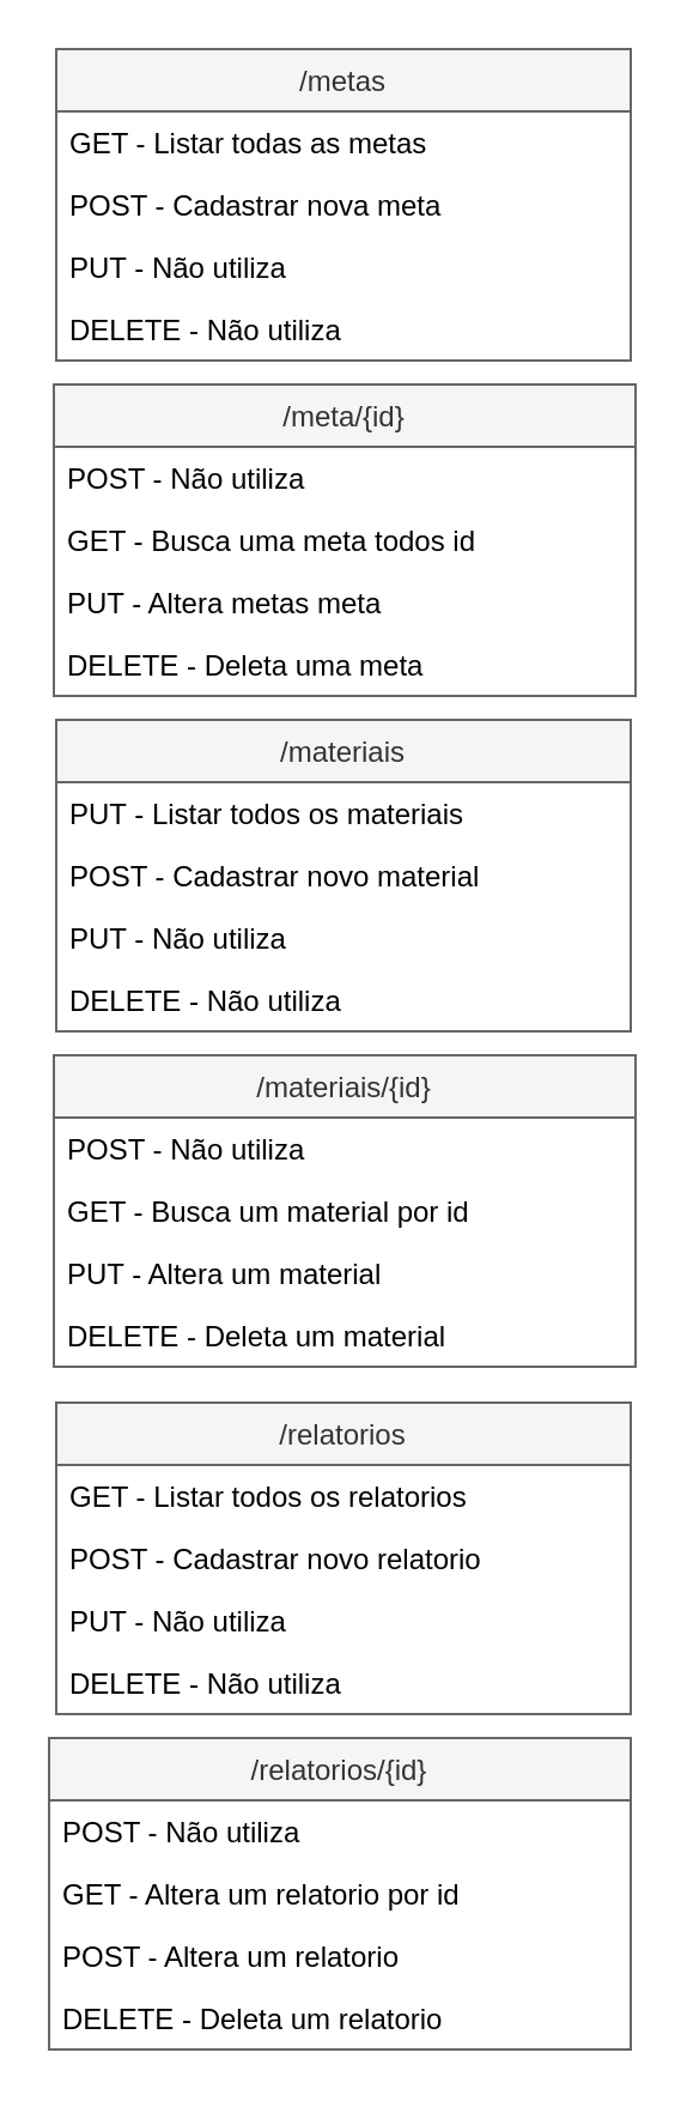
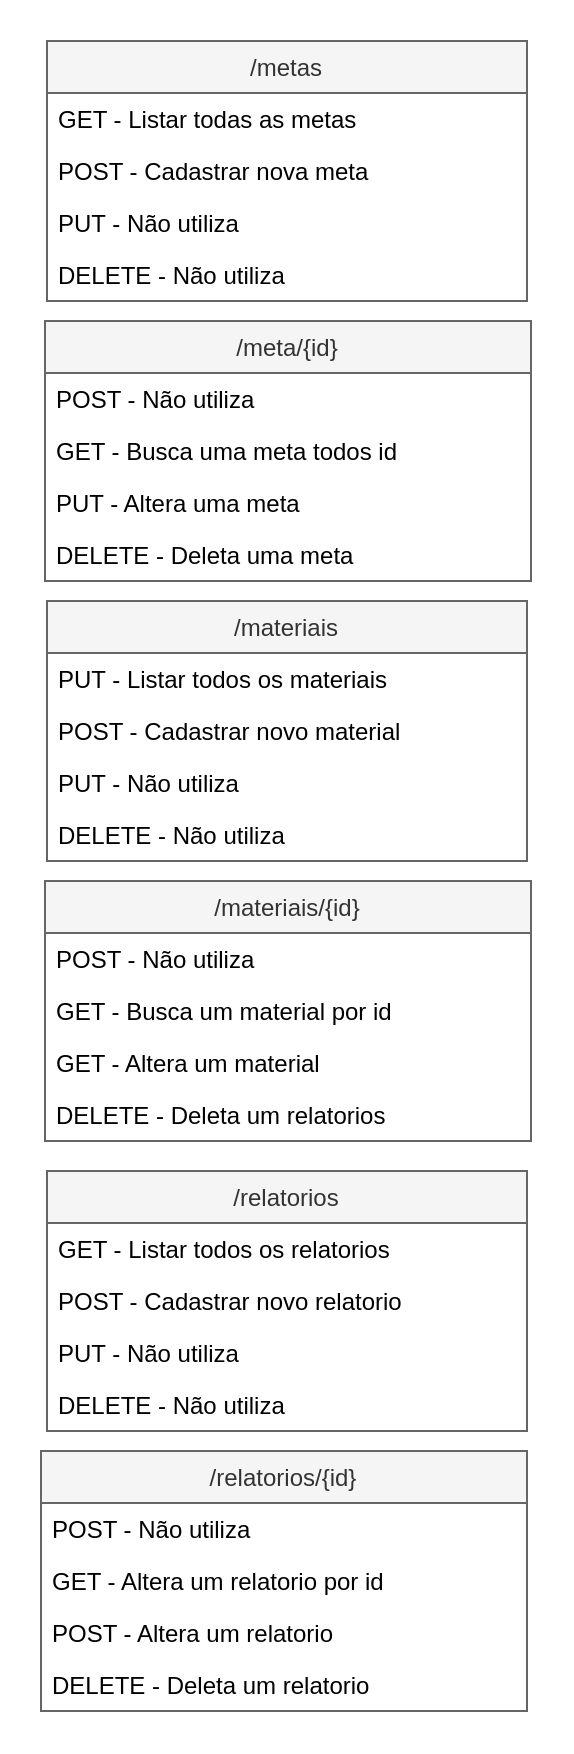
  <mxCell id="0" />
  <mxCell id="1" parent="0" />
  <mxCell id="2" value="/metas" style="swimlane;fontStyle=0;align=center;verticalAlign=top;childLayout=stackLayout;horizontal=1;startSize=26;horizontalStack=0;resizeParent=1;resizeLast=0;collapsible=1;marginBottom=0;rounded=0;shadow=0;strokeWidth=1;fillColor=#f5f5f5;fontColor=#333333;strokeColor=#666666;" parent="1" vertex="1"><mxGeometry x="23" y="20" width="240" height="130" as="geometry"><mxRectangle x="230" y="140" width="160" height="26" as="alternateBounds" /></mxGeometry></mxCell>
  <mxCell id="3" value="GET - Listar todas as metas" style="text;align=left;verticalAlign=top;spacingLeft=4;spacingRight=4;overflow=hidden;rotatable=0;points=[[0,0.5],[1,0.5]];portConstraint=eastwest;" parent="2" vertex="1"><mxGeometry y="26" width="240" height="26" as="geometry" /></mxCell>
  <mxCell id="4" value="POST - Cadastrar nova meta" style="text;align=left;verticalAlign=top;spacingLeft=4;spacingRight=4;overflow=hidden;rotatable=0;points=[[0,0.5],[1,0.5]];portConstraint=eastwest;rounded=0;shadow=0;html=0;" parent="2" vertex="1"><mxGeometry y="52" width="240" height="26" as="geometry" /></mxCell>
  <mxCell id="5" value="PUT - Não utiliza" style="text;align=left;verticalAlign=top;spacingLeft=4;spacingRight=4;overflow=hidden;rotatable=0;points=[[0,0.5],[1,0.5]];portConstraint=eastwest;rounded=0;shadow=0;html=0;" parent="2" vertex="1"><mxGeometry y="78" width="240" height="26" as="geometry" /></mxCell>
  <mxCell id="6" value="DELETE - Não utiliza" style="text;align=left;verticalAlign=top;spacingLeft=4;spacingRight=4;overflow=hidden;rotatable=0;points=[[0,0.5],[1,0.5]];portConstraint=eastwest;rounded=0;shadow=0;html=0;" parent="2" vertex="1"><mxGeometry y="104" width="240" height="26" as="geometry" /></mxCell>
  <mxCell id="7" value="/meta/{id}" style="swimlane;fontStyle=0;align=center;verticalAlign=top;childLayout=stackLayout;horizontal=1;startSize=26;horizontalStack=0;resizeParent=1;resizeLast=0;collapsible=1;marginBottom=0;rounded=0;shadow=0;strokeWidth=1;fillColor=#f5f5f5;strokeColor=#666666;fontColor=#333333;" parent="1" vertex="1"><mxGeometry x="22" y="160" width="243" height="130" as="geometry"><mxRectangle x="508" y="120" width="160" height="26" as="alternateBounds" /></mxGeometry></mxCell>
  <mxCell id="8" value="POST - Não utiliza" style="text;align=left;verticalAlign=top;spacingLeft=4;spacingRight=4;overflow=hidden;rotatable=0;points=[[0,0.5],[1,0.5]];portConstraint=eastwest;rounded=0;shadow=0;html=0;" parent="7" vertex="1"><mxGeometry y="26" width="243" height="26" as="geometry" /></mxCell>
  <mxCell id="9" value="GET - Busca uma meta todos id" style="text;align=left;verticalAlign=top;spacingLeft=4;spacingRight=4;overflow=hidden;rotatable=0;points=[[0,0.5],[1,0.5]];portConstraint=eastwest;rounded=0;shadow=0;html=0;" parent="7" vertex="1"><mxGeometry y="52" width="243" height="26" as="geometry" /></mxCell>
- <mxCell id="10" value="PUT - Altera metas meta" style="text;align=left;verticalAlign=top;spacingLeft=4;spacingRight=4;overflow=hidden;rotatable=0;points=[[0,0.5],[1,0.5]];portConstraint=eastwest;rounded=0;shadow=0;html=0;" parent="7" vertex="1"><mxGeometry y="78" width="243" height="26" as="geometry" /></mxCell>
+ <mxCell id="10" value="PUT - Altera uma meta" style="text;align=left;verticalAlign=top;spacingLeft=4;spacingRight=4;overflow=hidden;rotatable=0;points=[[0,0.5],[1,0.5]];portConstraint=eastwest;rounded=0;shadow=0;html=0;" parent="7" vertex="1"><mxGeometry y="78" width="243" height="26" as="geometry" /></mxCell>
  <mxCell id="11" value="DELETE - Deleta uma meta" style="text;align=left;verticalAlign=top;spacingLeft=4;spacingRight=4;overflow=hidden;rotatable=0;points=[[0,0.5],[1,0.5]];portConstraint=eastwest;" parent="7" vertex="1"><mxGeometry y="104" width="243" height="26" as="geometry" /></mxCell>
  <mxCell id="12" value="/materiais" style="swimlane;fontStyle=0;align=center;verticalAlign=top;childLayout=stackLayout;horizontal=1;startSize=26;horizontalStack=0;resizeParent=1;resizeLast=0;collapsible=1;marginBottom=0;rounded=0;shadow=0;strokeWidth=1;fillColor=#f5f5f5;fontColor=#333333;strokeColor=#666666;" vertex="1" parent="1"><mxGeometry x="23" y="300" width="240" height="130" as="geometry"><mxRectangle x="230" y="140" width="160" height="26" as="alternateBounds" /></mxGeometry></mxCell>
  <mxCell id="13" value="PUT - Listar todos os materiais" style="text;align=left;verticalAlign=top;spacingLeft=4;spacingRight=4;overflow=hidden;rotatable=0;points=[[0,0.5],[1,0.5]];portConstraint=eastwest;" vertex="1" parent="12"><mxGeometry y="26" width="240" height="26" as="geometry" /></mxCell>
  <mxCell id="14" value="POST - Cadastrar novo material" style="text;align=left;verticalAlign=top;spacingLeft=4;spacingRight=4;overflow=hidden;rotatable=0;points=[[0,0.5],[1,0.5]];portConstraint=eastwest;rounded=0;shadow=0;html=0;" vertex="1" parent="12"><mxGeometry y="52" width="240" height="26" as="geometry" /></mxCell>
  <mxCell id="15" value="PUT - Não utiliza" style="text;align=left;verticalAlign=top;spacingLeft=4;spacingRight=4;overflow=hidden;rotatable=0;points=[[0,0.5],[1,0.5]];portConstraint=eastwest;rounded=0;shadow=0;html=0;" vertex="1" parent="12"><mxGeometry y="78" width="240" height="26" as="geometry" /></mxCell>
  <mxCell id="16" value="DELETE - Não utiliza" style="text;align=left;verticalAlign=top;spacingLeft=4;spacingRight=4;overflow=hidden;rotatable=0;points=[[0,0.5],[1,0.5]];portConstraint=eastwest;rounded=0;shadow=0;html=0;" vertex="1" parent="12"><mxGeometry y="104" width="240" height="26" as="geometry" /></mxCell>
  <mxCell id="17" value="/materiais/{id}" style="swimlane;fontStyle=0;align=center;verticalAlign=top;childLayout=stackLayout;horizontal=1;startSize=26;horizontalStack=0;resizeParent=1;resizeLast=0;collapsible=1;marginBottom=0;rounded=0;shadow=0;strokeWidth=1;fillColor=#f5f5f5;strokeColor=#666666;fontColor=#333333;" vertex="1" parent="1"><mxGeometry x="22" y="440" width="243" height="130" as="geometry"><mxRectangle x="508" y="120" width="160" height="26" as="alternateBounds" /></mxGeometry></mxCell>
  <mxCell id="18" value="POST - Não utiliza" style="text;align=left;verticalAlign=top;spacingLeft=4;spacingRight=4;overflow=hidden;rotatable=0;points=[[0,0.5],[1,0.5]];portConstraint=eastwest;rounded=0;shadow=0;html=0;" vertex="1" parent="17"><mxGeometry y="26" width="243" height="26" as="geometry" /></mxCell>
  <mxCell id="19" value="GET - Busca um material por id" style="text;align=left;verticalAlign=top;spacingLeft=4;spacingRight=4;overflow=hidden;rotatable=0;points=[[0,0.5],[1,0.5]];portConstraint=eastwest;rounded=0;shadow=0;html=0;" vertex="1" parent="17"><mxGeometry y="52" width="243" height="26" as="geometry" /></mxCell>
- <mxCell id="20" value="PUT - Altera um material" style="text;align=left;verticalAlign=top;spacingLeft=4;spacingRight=4;overflow=hidden;rotatable=0;points=[[0,0.5],[1,0.5]];portConstraint=eastwest;rounded=0;shadow=0;html=0;" vertex="1" parent="17"><mxGeometry y="78" width="243" height="26" as="geometry" /></mxCell>
- <mxCell id="21" value="DELETE - Deleta um material" style="text;align=left;verticalAlign=top;spacingLeft=4;spacingRight=4;overflow=hidden;rotatable=0;points=[[0,0.5],[1,0.5]];portConstraint=eastwest;" vertex="1" parent="17"><mxGeometry y="104" width="243" height="26" as="geometry" /></mxCell>
+ <mxCell id="20" value="GET - Altera um material" style="text;align=left;verticalAlign=top;spacingLeft=4;spacingRight=4;overflow=hidden;rotatable=0;points=[[0,0.5],[1,0.5]];portConstraint=eastwest;rounded=0;shadow=0;html=0;" vertex="1" parent="17"><mxGeometry y="78" width="243" height="26" as="geometry" /></mxCell>
+ <mxCell id="21" value="DELETE - Deleta um relatorios" style="text;align=left;verticalAlign=top;spacingLeft=4;spacingRight=4;overflow=hidden;rotatable=0;points=[[0,0.5],[1,0.5]];portConstraint=eastwest;" vertex="1" parent="17"><mxGeometry y="104" width="243" height="26" as="geometry" /></mxCell>
  <mxCell id="22" value="/relatorios" style="swimlane;fontStyle=0;align=center;verticalAlign=top;childLayout=stackLayout;horizontal=1;startSize=26;horizontalStack=0;resizeParent=1;resizeLast=0;collapsible=1;marginBottom=0;rounded=0;shadow=0;strokeWidth=1;fillColor=#f5f5f5;fontColor=#333333;strokeColor=#666666;" vertex="1" parent="1"><mxGeometry x="23" y="585" width="240" height="130" as="geometry"><mxRectangle x="230" y="140" width="160" height="26" as="alternateBounds" /></mxGeometry></mxCell>
  <mxCell id="23" value="GET - Listar todos os relatorios" style="text;align=left;verticalAlign=top;spacingLeft=4;spacingRight=4;overflow=hidden;rotatable=0;points=[[0,0.5],[1,0.5]];portConstraint=eastwest;" vertex="1" parent="22"><mxGeometry y="26" width="240" height="26" as="geometry" /></mxCell>
  <mxCell id="24" value="POST - Cadastrar novo relatorio" style="text;align=left;verticalAlign=top;spacingLeft=4;spacingRight=4;overflow=hidden;rotatable=0;points=[[0,0.5],[1,0.5]];portConstraint=eastwest;rounded=0;shadow=0;html=0;" vertex="1" parent="22"><mxGeometry y="52" width="240" height="26" as="geometry" /></mxCell>
  <mxCell id="25" value="PUT - Não utiliza" style="text;align=left;verticalAlign=top;spacingLeft=4;spacingRight=4;overflow=hidden;rotatable=0;points=[[0,0.5],[1,0.5]];portConstraint=eastwest;rounded=0;shadow=0;html=0;" vertex="1" parent="22"><mxGeometry y="78" width="240" height="26" as="geometry" /></mxCell>
  <mxCell id="26" value="DELETE - Não utiliza" style="text;align=left;verticalAlign=top;spacingLeft=4;spacingRight=4;overflow=hidden;rotatable=0;points=[[0,0.5],[1,0.5]];portConstraint=eastwest;rounded=0;shadow=0;html=0;" vertex="1" parent="22"><mxGeometry y="104" width="240" height="26" as="geometry" /></mxCell>
  <mxCell id="27" value="/relatorios/{id}" style="swimlane;fontStyle=0;align=center;verticalAlign=top;childLayout=stackLayout;horizontal=1;startSize=26;horizontalStack=0;resizeParent=1;resizeLast=0;collapsible=1;marginBottom=0;rounded=0;shadow=0;strokeWidth=1;fillColor=#f5f5f5;strokeColor=#666666;fontColor=#333333;" vertex="1" parent="1"><mxGeometry x="20" y="725" width="243" height="130" as="geometry"><mxRectangle x="508" y="120" width="160" height="26" as="alternateBounds" /></mxGeometry></mxCell>
  <mxCell id="28" value="POST - Não utiliza" style="text;align=left;verticalAlign=top;spacingLeft=4;spacingRight=4;overflow=hidden;rotatable=0;points=[[0,0.5],[1,0.5]];portConstraint=eastwest;rounded=0;shadow=0;html=0;" vertex="1" parent="27"><mxGeometry y="26" width="243" height="26" as="geometry" /></mxCell>
  <mxCell id="29" value="GET - Altera um relatorio por id" style="text;align=left;verticalAlign=top;spacingLeft=4;spacingRight=4;overflow=hidden;rotatable=0;points=[[0,0.5],[1,0.5]];portConstraint=eastwest;rounded=0;shadow=0;html=0;" vertex="1" parent="27"><mxGeometry y="52" width="243" height="26" as="geometry" /></mxCell>
  <mxCell id="30" value="POST - Altera um relatorio" style="text;align=left;verticalAlign=top;spacingLeft=4;spacingRight=4;overflow=hidden;rotatable=0;points=[[0,0.5],[1,0.5]];portConstraint=eastwest;rounded=0;shadow=0;html=0;" vertex="1" parent="27"><mxGeometry y="78" width="243" height="26" as="geometry" /></mxCell>
  <mxCell id="31" value="DELETE - Deleta um relatorio" style="text;align=left;verticalAlign=top;spacingLeft=4;spacingRight=4;overflow=hidden;rotatable=0;points=[[0,0.5],[1,0.5]];portConstraint=eastwest;" vertex="1" parent="27"><mxGeometry y="104" width="243" height="26" as="geometry" /></mxCell>
